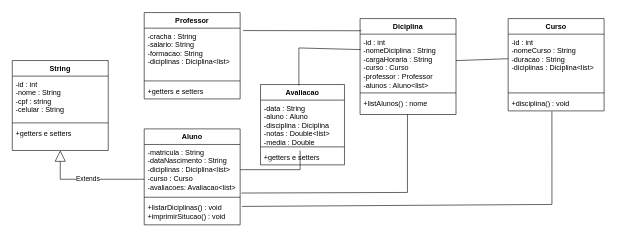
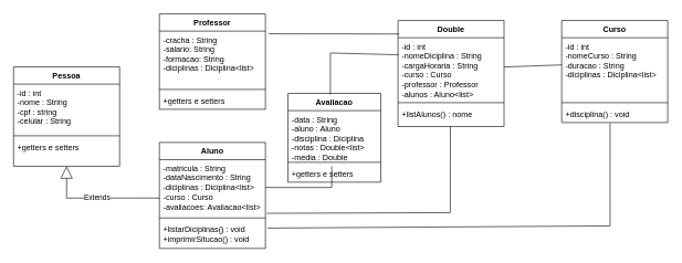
  <mxCell id="0" />
  <mxCell id="1" parent="0" />
  <mxCell id="2" value="Professor" style="swimlane;fontStyle=1;align=center;verticalAlign=top;childLayout=stackLayout;horizontal=1;startSize=26;horizontalStack=0;resizeParent=1;resizeParentMax=0;resizeLast=0;collapsible=1;marginBottom=0;whiteSpace=wrap;html=1;" parent="1" vertex="1"><mxGeometry x="240" y="20" width="160" height="144" as="geometry" /></mxCell>
  <mxCell id="3" value="-cracha : String&lt;br&gt;-salario: String&lt;br&gt;-formacao: String&lt;br&gt;-diciplinas : Diciplina&amp;lt;list&amp;gt;" style="text;strokeColor=none;fillColor=none;align=left;verticalAlign=top;spacingLeft=4;spacingRight=4;overflow=hidden;rotatable=0;points=[[0,0.5],[1,0.5]];portConstraint=eastwest;whiteSpace=wrap;html=1;" parent="2" vertex="1"><mxGeometry y="26" width="160" height="84" as="geometry" /></mxCell>
  <mxCell id="4" value="" style="line;strokeWidth=1;fillColor=none;align=left;verticalAlign=middle;spacingTop=-1;spacingLeft=3;spacingRight=3;rotatable=0;labelPosition=right;points=[];portConstraint=eastwest;strokeColor=inherit;" parent="2" vertex="1"><mxGeometry y="110" width="160" height="8" as="geometry" /></mxCell>
  <mxCell id="5" value="+getters e setters" style="text;strokeColor=none;fillColor=none;align=left;verticalAlign=top;spacingLeft=4;spacingRight=4;overflow=hidden;rotatable=0;points=[[0,0.5],[1,0.5]];portConstraint=eastwest;whiteSpace=wrap;html=1;" parent="2" vertex="1"><mxGeometry y="118" width="160" height="26" as="geometry" /></mxCell>
  <mxCell id="6" value="Curso" style="swimlane;fontStyle=1;align=center;verticalAlign=top;childLayout=stackLayout;horizontal=1;startSize=26;horizontalStack=0;resizeParent=1;resizeParentMax=0;resizeLast=0;collapsible=1;marginBottom=0;whiteSpace=wrap;html=1;" parent="1" vertex="1"><mxGeometry x="847" y="30" width="160" height="154" as="geometry" /></mxCell>
  <mxCell id="7" value="-id : int&lt;br&gt;-nomeCurso : String&lt;br&gt;-duracao : String&lt;br&gt;-diciplinas : Diciplina&amp;lt;list&amp;gt;" style="text;strokeColor=none;fillColor=none;align=left;verticalAlign=top;spacingLeft=4;spacingRight=4;overflow=hidden;rotatable=0;points=[[0,0.5],[1,0.5]];portConstraint=eastwest;whiteSpace=wrap;html=1;" parent="6" vertex="1"><mxGeometry y="26" width="160" height="94" as="geometry" /></mxCell>
  <mxCell id="8" value="" style="line;strokeWidth=1;fillColor=none;align=left;verticalAlign=middle;spacingTop=-1;spacingLeft=3;spacingRight=3;rotatable=0;labelPosition=right;points=[];portConstraint=eastwest;strokeColor=inherit;" parent="6" vertex="1"><mxGeometry y="120" width="160" height="8" as="geometry" /></mxCell>
  <mxCell id="9" value="+disciplina() : void" style="text;strokeColor=none;fillColor=none;align=left;verticalAlign=top;spacingLeft=4;spacingRight=4;overflow=hidden;rotatable=0;points=[[0,0.5],[1,0.5]];portConstraint=eastwest;whiteSpace=wrap;html=1;" parent="6" vertex="1"><mxGeometry y="128" width="160" height="26" as="geometry" /></mxCell>
- <mxCell id="10" value="Diciplina" style="swimlane;fontStyle=1;align=center;verticalAlign=top;childLayout=stackLayout;horizontal=1;startSize=26;horizontalStack=0;resizeParent=1;resizeParentMax=0;resizeLast=0;collapsible=1;marginBottom=0;whiteSpace=wrap;html=1;" parent="1" vertex="1"><mxGeometry x="600" y="30" width="160" height="160" as="geometry" /></mxCell>
+ <mxCell id="10" value="Double" style="swimlane;fontStyle=1;align=center;verticalAlign=top;childLayout=stackLayout;horizontal=1;startSize=26;horizontalStack=0;resizeParent=1;resizeParentMax=0;resizeLast=0;collapsible=1;marginBottom=0;whiteSpace=wrap;html=1;" parent="1" vertex="1"><mxGeometry x="600" y="30" width="160" height="160" as="geometry" /></mxCell>
  <mxCell id="11" value="-id : int&lt;br&gt;-nomeDiciplina : String&lt;br&gt;-cargaHoraria : String&lt;br&gt;-curso : Curso&lt;br&gt;-professor : Professor&lt;br&gt;-alunos : Aluno&amp;lt;list&amp;gt;" style="text;strokeColor=none;fillColor=none;align=left;verticalAlign=top;spacingLeft=4;spacingRight=4;overflow=hidden;rotatable=0;points=[[0,0.5],[1,0.5]];portConstraint=eastwest;whiteSpace=wrap;html=1;" parent="10" vertex="1"><mxGeometry y="26" width="160" height="94" as="geometry" /></mxCell>
  <mxCell id="12" value="" style="line;strokeWidth=1;fillColor=none;align=left;verticalAlign=middle;spacingTop=-1;spacingLeft=3;spacingRight=3;rotatable=0;labelPosition=right;points=[];portConstraint=eastwest;strokeColor=inherit;" parent="10" vertex="1"><mxGeometry y="120" width="160" height="8" as="geometry" /></mxCell>
  <mxCell id="13" value="+listAlunos() : nome" style="text;strokeColor=none;fillColor=none;align=left;verticalAlign=top;spacingLeft=4;spacingRight=4;overflow=hidden;rotatable=0;points=[[0,0.5],[1,0.5]];portConstraint=eastwest;whiteSpace=wrap;html=1;" parent="10" vertex="1"><mxGeometry y="128" width="160" height="32" as="geometry" /></mxCell>
- <mxCell id="14" value="String" style="swimlane;fontStyle=1;align=center;verticalAlign=top;childLayout=stackLayout;horizontal=1;startSize=26;horizontalStack=0;resizeParent=1;resizeParentMax=0;resizeLast=0;collapsible=1;marginBottom=0;whiteSpace=wrap;html=1;" parent="1" vertex="1"><mxGeometry y="100" width="160" height="150" as="geometry" x="20" /></mxCell>
+ <mxCell id="14" value="Pessoa" style="swimlane;fontStyle=1;align=center;verticalAlign=top;childLayout=stackLayout;horizontal=1;startSize=26;horizontalStack=0;resizeParent=1;resizeParentMax=0;resizeLast=0;collapsible=1;marginBottom=0;whiteSpace=wrap;html=1;" parent="1" vertex="1"><mxGeometry y="100" width="160" height="150" as="geometry" x="20" /></mxCell>
  <mxCell id="15" value="-id : int&lt;br&gt;-nome : String&lt;br&gt;-cpf : string&lt;br&gt;-celular : String" style="text;strokeColor=none;fillColor=none;align=left;verticalAlign=top;spacingLeft=4;spacingRight=4;overflow=hidden;rotatable=0;points=[[0,0.5],[1,0.5]];portConstraint=eastwest;whiteSpace=wrap;html=1;" parent="14" vertex="1"><mxGeometry y="26" width="160" height="74" as="geometry" /></mxCell>
  <mxCell id="16" value="" style="line;strokeWidth=1;fillColor=none;align=left;verticalAlign=middle;spacingTop=-1;spacingLeft=3;spacingRight=3;rotatable=0;labelPosition=right;points=[];portConstraint=eastwest;strokeColor=inherit;" parent="14" vertex="1"><mxGeometry y="100" width="160" height="8" as="geometry" /></mxCell>
  <mxCell id="17" value="+getters e setters" style="text;strokeColor=none;fillColor=none;align=left;verticalAlign=top;spacingLeft=4;spacingRight=4;overflow=hidden;rotatable=0;points=[[0,0.5],[1,0.5]];portConstraint=eastwest;whiteSpace=wrap;html=1;" parent="14" vertex="1"><mxGeometry y="108" width="160" height="42" as="geometry" /></mxCell>
  <mxCell id="18" style="edgeStyle=orthogonalEdgeStyle;rounded=0;orthogonalLoop=1;jettySize=auto;html=1;entryX=0.019;entryY=0.415;entryDx=0;entryDy=0;entryPerimeter=0;strokeColor=none;" parent="1" target="7" edge="1"><mxGeometry relative="1" as="geometry"><mxPoint x="750" y="230" as="sourcePoint" /></mxGeometry></mxCell>
  <mxCell id="19" value="Aluno&lt;br&gt;" style="swimlane;fontStyle=1;align=center;verticalAlign=top;childLayout=stackLayout;horizontal=1;startSize=26;horizontalStack=0;resizeParent=1;resizeParentMax=0;resizeLast=0;collapsible=1;marginBottom=0;whiteSpace=wrap;html=1;" parent="1" vertex="1"><mxGeometry x="240" y="214" width="160" height="160" as="geometry" /></mxCell>
  <mxCell id="20" value="-matricula : String&lt;br&gt;-dataNascimento : String&lt;br&gt;-diciplinas : Diciplina&amp;lt;list&amp;gt;&lt;br&gt;-curso : Curso&lt;br&gt;-avaliacoes: Avaliacao&amp;lt;list&amp;gt;" style="text;strokeColor=none;fillColor=none;align=left;verticalAlign=top;spacingLeft=4;spacingRight=4;overflow=hidden;rotatable=0;points=[[0,0.5],[1,0.5]];portConstraint=eastwest;whiteSpace=wrap;html=1;" parent="19" vertex="1"><mxGeometry y="26" width="160" height="84" as="geometry" /></mxCell>
  <mxCell id="21" value="" style="line;strokeWidth=1;fillColor=none;align=left;verticalAlign=middle;spacingTop=-1;spacingLeft=3;spacingRight=3;rotatable=0;labelPosition=right;points=[];portConstraint=eastwest;strokeColor=inherit;" parent="19" vertex="1"><mxGeometry y="110" width="160" height="8" as="geometry" /></mxCell>
  <mxCell id="22" value="+listarDiciplinas() : void&lt;br&gt;+imprimirSitucao() : void" style="text;strokeColor=none;fillColor=none;align=left;verticalAlign=top;spacingLeft=4;spacingRight=4;overflow=hidden;rotatable=0;points=[[0,0.5],[1,0.5]];portConstraint=eastwest;whiteSpace=wrap;html=1;" parent="19" vertex="1"><mxGeometry y="118" width="160" height="42" as="geometry" /></mxCell>
  <mxCell id="23" value="" style="endArrow=none;html=1;rounded=0;exitX=1.031;exitY=0.048;exitDx=0;exitDy=0;exitPerimeter=0;entryX=0.013;entryY=0.127;entryDx=0;entryDy=0;entryPerimeter=0;" parent="1" source="3" target="10" edge="1"><mxGeometry width="50" height="50" relative="1" as="geometry"><mxPoint x="400" y="30.032" as="sourcePoint" /><mxPoint x="530" y="31" as="targetPoint" /><Array as="points" /></mxGeometry></mxCell>
  <mxCell id="24" value="Extends" style="endArrow=block;endSize=16;endFill=0;html=1;rounded=0;exitX=0;exitY=0.69;exitDx=0;exitDy=0;exitPerimeter=0;" parent="1" source="20" target="17" edge="1"><mxGeometry width="160" relative="1" as="geometry"><mxPoint x="230" y="300" as="sourcePoint" /><mxPoint x="230" y="320" as="targetPoint" /><Array as="points"><mxPoint x="100" y="298" /></Array></mxGeometry></mxCell>
  <mxCell id="25" value="" style="endArrow=none;html=1;rounded=0;entryX=0.494;entryY=1;entryDx=0;entryDy=0;entryPerimeter=0;exitX=1.013;exitY=0.964;exitDx=0;exitDy=0;exitPerimeter=0;" parent="1" source="20" target="13" edge="1"><mxGeometry width="50" height="50" relative="1" as="geometry"><mxPoint x="430" y="260" as="sourcePoint" /><mxPoint x="480" y="210" as="targetPoint" /><Array as="points"><mxPoint x="679" y="320" /></Array></mxGeometry></mxCell>
  <mxCell id="26" value="" style="endArrow=none;html=1;rounded=0;entryX=0;entryY=0.436;entryDx=0;entryDy=0;entryPerimeter=0;" parent="1" source="11" target="7" edge="1"><mxGeometry width="50" height="50" relative="1" as="geometry"><mxPoint x="630" y="350" as="sourcePoint" /><mxPoint x="840" y="100" as="targetPoint" /></mxGeometry></mxCell>
  <mxCell id="27" value="" style="endArrow=none;html=1;rounded=0;entryX=0.456;entryY=1.038;entryDx=0;entryDy=0;entryPerimeter=0;exitX=1.019;exitY=0.269;exitDx=0;exitDy=0;exitPerimeter=0;" parent="1" source="22" target="9" edge="1"><mxGeometry width="50" height="50" relative="1" as="geometry"><mxPoint x="670" y="370" as="sourcePoint" /><mxPoint x="720" y="320" as="targetPoint" /><Array as="points"><mxPoint x="920" y="340" /></Array></mxGeometry></mxCell>
  <mxCell id="28" value="&lt;font style=&quot;vertical-align: inherit;&quot;&gt;&lt;font style=&quot;vertical-align: inherit;&quot;&gt;Avaliacao&lt;/font&gt;&lt;/font&gt;" style="swimlane;fontStyle=1;align=center;verticalAlign=top;childLayout=stackLayout;horizontal=1;startSize=26;horizontalStack=0;resizeParent=1;resizeParentMax=0;resizeLast=0;collapsible=1;marginBottom=0;whiteSpace=wrap;html=1;" parent="1" vertex="1"><mxGeometry x="434" y="140" width="140" height="134" as="geometry" /></mxCell>
  <mxCell id="29" value="&lt;font style=&quot;vertical-align: inherit;&quot;&gt;&lt;font style=&quot;vertical-align: inherit;&quot;&gt;&lt;font style=&quot;vertical-align: inherit;&quot;&gt;&lt;font style=&quot;vertical-align: inherit;&quot;&gt;-data : String&lt;br&gt;-aluno : Aluno&lt;br&gt;-disciplina : Diciplina&lt;br&gt;-notas : Double&amp;lt;list&amp;gt;&lt;br&gt;-media : Double&lt;br&gt;&lt;/font&gt;&lt;/font&gt;&lt;/font&gt;&lt;/font&gt;" style="text;strokeColor=none;fillColor=none;align=left;verticalAlign=top;spacingLeft=4;spacingRight=4;overflow=hidden;rotatable=0;points=[[0,0.5],[1,0.5]];portConstraint=eastwest;whiteSpace=wrap;html=1;" parent="28" vertex="1"><mxGeometry y="26" width="140" height="74" as="geometry" /></mxCell>
  <mxCell id="30" value="" style="line;strokeWidth=1;fillColor=none;align=left;verticalAlign=middle;spacingTop=-1;spacingLeft=3;spacingRight=3;rotatable=0;labelPosition=right;points=[];portConstraint=eastwest;strokeColor=inherit;" parent="28" vertex="1"><mxGeometry y="100" width="140" height="8" as="geometry" /></mxCell>
  <mxCell id="31" value="+getters e setters" style="text;strokeColor=none;fillColor=none;align=left;verticalAlign=top;spacingLeft=4;spacingRight=4;overflow=hidden;rotatable=0;points=[[0,0.5],[1,0.5]];portConstraint=eastwest;whiteSpace=wrap;html=1;" parent="28" vertex="1"><mxGeometry y="108" width="140" height="26" as="geometry" /></mxCell>
  <mxCell id="32" value="" style="endArrow=none;html=1;rounded=0;exitX=1;exitY=0.5;exitDx=0;exitDy=0;" parent="1" source="20" edge="1"><mxGeometry width="50" height="50" relative="1" as="geometry"><mxPoint x="434" y="280" as="sourcePoint" /><mxPoint x="500" y="250" as="targetPoint" /><Array as="points"><mxPoint x="500" y="282" /></Array></mxGeometry></mxCell>
  <mxCell id="33" value="" style="endArrow=none;html=1;rounded=0;entryX=0.006;entryY=0.274;entryDx=0;entryDy=0;entryPerimeter=0;exitX=0.457;exitY=0.012;exitDx=0;exitDy=0;exitPerimeter=0;" parent="1" source="28" target="11" edge="1"><mxGeometry width="50" height="50" relative="1" as="geometry"><mxPoint x="470" y="117" as="sourcePoint" /><mxPoint x="520" y="67" as="targetPoint" /><Array as="points"><mxPoint x="498" y="79" /></Array></mxGeometry></mxCell>
